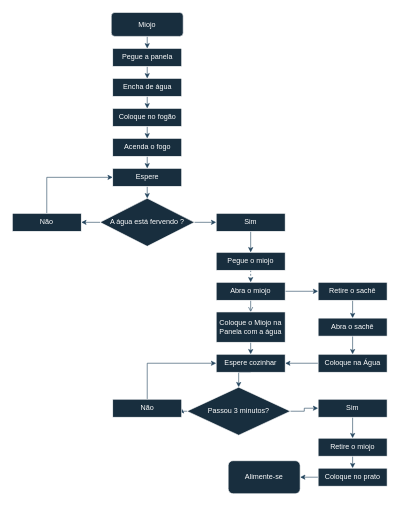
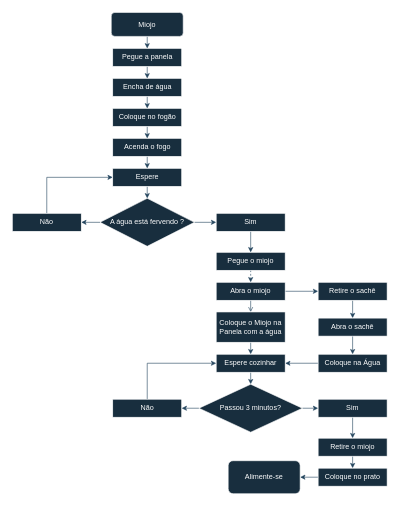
  <mxCell id="0" />
  <mxCell id="1" parent="0" />
  <mxCell id="2" style="edgeStyle=orthogonalEdgeStyle;rounded=0;orthogonalLoop=1;jettySize=auto;html=1;exitX=0.5;exitY=1;exitDx=0;exitDy=0;entryX=0.5;entryY=0;entryDx=0;entryDy=0;labelBackgroundColor=none;fontColor=default;strokeColor=#23445D;" parent="1" target="4" edge="1"><mxGeometry relative="1" as="geometry"><mxPoint x="245" y="60" as="sourcePoint" /></mxGeometry></mxCell>
  <mxCell id="3" style="edgeStyle=orthogonalEdgeStyle;rounded=0;orthogonalLoop=1;jettySize=auto;html=1;exitX=0.5;exitY=1;exitDx=0;exitDy=0;entryX=0.5;entryY=0;entryDx=0;entryDy=0;labelBackgroundColor=none;fontColor=default;strokeColor=#23445D;" parent="1" source="4" target="6" edge="1"><mxGeometry relative="1" as="geometry" /></mxCell>
  <mxCell id="4" value="Pegue a panela" style="rounded=0;whiteSpace=wrap;html=1;labelBackgroundColor=none;fillColor=#182E3E;strokeColor=#FFFFFF;fontColor=#FFFFFF;" parent="1" vertex="1"><mxGeometry x="187.5" y="80" width="115" height="30" as="geometry" /></mxCell>
  <mxCell id="5" style="edgeStyle=orthogonalEdgeStyle;rounded=0;orthogonalLoop=1;jettySize=auto;html=1;exitX=0.5;exitY=1;exitDx=0;exitDy=0;entryX=0.5;entryY=0;entryDx=0;entryDy=0;labelBackgroundColor=none;fontColor=default;strokeColor=#23445D;" parent="1" source="6" target="8" edge="1"><mxGeometry relative="1" as="geometry" /></mxCell>
  <mxCell id="6" value="Encha de água" style="rounded=0;whiteSpace=wrap;html=1;labelBackgroundColor=none;fillColor=#182E3E;strokeColor=#FFFFFF;fontColor=#FFFFFF;" parent="1" vertex="1"><mxGeometry x="187.5" y="130" width="115" height="30" as="geometry" /></mxCell>
  <mxCell id="7" style="edgeStyle=orthogonalEdgeStyle;rounded=0;orthogonalLoop=1;jettySize=auto;html=1;exitX=0.5;exitY=1;exitDx=0;exitDy=0;entryX=0.5;entryY=0;entryDx=0;entryDy=0;labelBackgroundColor=none;fontColor=default;strokeColor=#23445D;" parent="1" source="8" target="10" edge="1"><mxGeometry relative="1" as="geometry" /></mxCell>
  <mxCell id="8" value="Coloque no fogão" style="rounded=0;whiteSpace=wrap;html=1;labelBackgroundColor=none;fillColor=#182E3E;strokeColor=#FFFFFF;fontColor=#FFFFFF;" parent="1" vertex="1"><mxGeometry x="187.5" y="180" width="115" height="30" as="geometry" /></mxCell>
  <mxCell id="9" style="edgeStyle=orthogonalEdgeStyle;rounded=0;orthogonalLoop=1;jettySize=auto;html=1;exitX=0.5;exitY=1;exitDx=0;exitDy=0;entryX=0.5;entryY=0;entryDx=0;entryDy=0;labelBackgroundColor=none;fontColor=default;strokeColor=#23445D;" parent="1" source="10" target="19" edge="1"><mxGeometry relative="1" as="geometry" /></mxCell>
  <mxCell id="10" value="Acenda o fogo" style="rounded=0;whiteSpace=wrap;html=1;labelBackgroundColor=none;fillColor=#182E3E;strokeColor=#FFFFFF;fontColor=#FFFFFF;" parent="1" vertex="1"><mxGeometry x="187.5" y="230" width="115" height="30" as="geometry" /></mxCell>
  <mxCell id="11" style="edgeStyle=orthogonalEdgeStyle;rounded=0;orthogonalLoop=1;jettySize=auto;html=1;exitX=1;exitY=0.5;exitDx=0;exitDy=0;entryX=0;entryY=0.5;entryDx=0;entryDy=0;labelBackgroundColor=none;fontColor=default;strokeColor=#23445D;" parent="1" source="13" target="15" edge="1"><mxGeometry relative="1" as="geometry" /></mxCell>
  <mxCell id="12" style="edgeStyle=orthogonalEdgeStyle;rounded=0;orthogonalLoop=1;jettySize=auto;html=1;exitX=0;exitY=0.5;exitDx=0;exitDy=0;entryX=1;entryY=0.5;entryDx=0;entryDy=0;labelBackgroundColor=none;fontColor=default;strokeColor=#23445D;" parent="1" source="13" target="17" edge="1"><mxGeometry relative="1" as="geometry" /></mxCell>
  <mxCell id="13" value="A água está fervendo ?" style="rhombus;whiteSpace=wrap;html=1;labelBackgroundColor=none;fillColor=#182E3E;strokeColor=#FFFFFF;fontColor=#FFFFFF;rounded=0;" parent="1" vertex="1"><mxGeometry x="166.25" y="330" width="157.5" height="80" as="geometry" /></mxCell>
  <mxCell id="14" style="edgeStyle=orthogonalEdgeStyle;rounded=0;orthogonalLoop=1;jettySize=auto;html=1;exitX=0.5;exitY=1;exitDx=0;exitDy=0;entryX=0.5;entryY=0;entryDx=0;entryDy=0;labelBackgroundColor=none;fontColor=default;strokeColor=#23445D;" parent="1" source="15" target="21" edge="1"><mxGeometry relative="1" as="geometry" /></mxCell>
  <mxCell id="15" value="Sim" style="rounded=0;whiteSpace=wrap;html=1;labelBackgroundColor=none;fillColor=#182E3E;strokeColor=#FFFFFF;fontColor=#FFFFFF;" parent="1" vertex="1"><mxGeometry x="360" y="355" width="115" height="30" as="geometry" /></mxCell>
  <mxCell id="16" style="edgeStyle=orthogonalEdgeStyle;rounded=0;orthogonalLoop=1;jettySize=auto;html=1;exitX=0.5;exitY=0;exitDx=0;exitDy=0;entryX=0;entryY=0.5;entryDx=0;entryDy=0;labelBackgroundColor=none;fontColor=default;strokeColor=#23445D;" parent="1" source="17" target="19" edge="1"><mxGeometry relative="1" as="geometry" /></mxCell>
  <mxCell id="17" value="Não" style="rounded=0;whiteSpace=wrap;html=1;labelBackgroundColor=none;fillColor=#182E3E;strokeColor=#FFFFFF;fontColor=#FFFFFF;" parent="1" vertex="1"><mxGeometry x="20" y="355" width="115" height="30" as="geometry" /></mxCell>
  <mxCell id="18" style="edgeStyle=orthogonalEdgeStyle;rounded=0;orthogonalLoop=1;jettySize=auto;html=1;exitX=0.5;exitY=1;exitDx=0;exitDy=0;entryX=0.5;entryY=0;entryDx=0;entryDy=0;labelBackgroundColor=none;fontColor=default;strokeColor=#23445D;" parent="1" source="19" target="13" edge="1"><mxGeometry relative="1" as="geometry" /></mxCell>
  <mxCell id="19" value="Espere" style="rounded=0;whiteSpace=wrap;html=1;labelBackgroundColor=none;fillColor=#182E3E;strokeColor=#FFFFFF;fontColor=#FFFFFF;" parent="1" vertex="1"><mxGeometry x="187.5" y="280" width="115" height="30" as="geometry" /></mxCell>
  <mxCell id="20" style="edgeStyle=orthogonalEdgeStyle;rounded=0;orthogonalLoop=1;jettySize=auto;html=1;exitX=0.5;exitY=1;exitDx=0;exitDy=0;entryX=0.5;entryY=0;entryDx=0;entryDy=0;labelBackgroundColor=none;fontColor=default;strokeColor=#23445D;dashed=1;" parent="1" source="21" target="24" edge="1"><mxGeometry relative="1" as="geometry" /></mxCell>
  <mxCell id="21" value="Pegue o miojo" style="rounded=0;whiteSpace=wrap;html=1;labelBackgroundColor=none;fillColor=#182E3E;strokeColor=#FFFFFF;fontColor=#FFFFFF;" parent="1" vertex="1"><mxGeometry x="360" y="420" width="115" height="30" as="geometry" /></mxCell>
  <mxCell id="22" style="edgeStyle=orthogonalEdgeStyle;rounded=0;orthogonalLoop=1;jettySize=auto;html=1;exitX=1;exitY=0.5;exitDx=0;exitDy=0;entryX=0;entryY=0.5;entryDx=0;entryDy=0;labelBackgroundColor=none;fontColor=default;strokeColor=#23445D;" parent="1" source="24" target="26" edge="1"><mxGeometry relative="1" as="geometry" /></mxCell>
  <mxCell id="23" style="edgeStyle=orthogonalEdgeStyle;rounded=0;orthogonalLoop=1;jettySize=auto;html=1;exitX=0.5;exitY=1;exitDx=0;exitDy=0;entryX=0.5;entryY=0;entryDx=0;entryDy=0;labelBackgroundColor=none;fontColor=default;strokeColor=#23445D;endArrow=open;" parent="1" source="24" target="32" edge="1"><mxGeometry relative="1" as="geometry" /></mxCell>
  <mxCell id="24" value="Abra o miojo" style="rounded=0;whiteSpace=wrap;html=1;labelBackgroundColor=none;fillColor=#182E3E;strokeColor=#FFFFFF;fontColor=#FFFFFF;" parent="1" vertex="1"><mxGeometry x="360" y="470" width="115" height="30" as="geometry" /></mxCell>
  <mxCell id="25" style="edgeStyle=orthogonalEdgeStyle;rounded=0;orthogonalLoop=1;jettySize=auto;html=1;exitX=0.5;exitY=1;exitDx=0;exitDy=0;entryX=0.5;entryY=0;entryDx=0;entryDy=0;labelBackgroundColor=none;fontColor=default;strokeColor=#23445D;" parent="1" source="26" target="28" edge="1"><mxGeometry relative="1" as="geometry" /></mxCell>
  <mxCell id="26" value="Retire o sachê" style="rounded=0;whiteSpace=wrap;html=1;labelBackgroundColor=none;fillColor=#182E3E;strokeColor=#FFFFFF;fontColor=#FFFFFF;" parent="1" vertex="1"><mxGeometry x="530" y="470" width="115" height="30" as="geometry" /></mxCell>
  <mxCell id="27" style="edgeStyle=orthogonalEdgeStyle;rounded=0;orthogonalLoop=1;jettySize=auto;html=1;exitX=0.5;exitY=1;exitDx=0;exitDy=0;entryX=0.5;entryY=0;entryDx=0;entryDy=0;labelBackgroundColor=none;fontColor=default;strokeColor=#23445D;" parent="1" source="28" target="30" edge="1"><mxGeometry relative="1" as="geometry" /></mxCell>
  <mxCell id="28" value="Abra o sachê" style="rounded=0;whiteSpace=wrap;html=1;labelBackgroundColor=none;fillColor=#182E3E;strokeColor=#FFFFFF;fontColor=#FFFFFF;" parent="1" vertex="1"><mxGeometry x="530" y="529.75" width="115" height="30" as="geometry" /></mxCell>
  <mxCell id="29" style="edgeStyle=orthogonalEdgeStyle;rounded=0;orthogonalLoop=1;jettySize=auto;html=1;exitX=0;exitY=0.5;exitDx=0;exitDy=0;entryX=1;entryY=0.5;entryDx=0;entryDy=0;labelBackgroundColor=none;fontColor=default;strokeColor=#23445D;" parent="1" source="30" target="34" edge="1"><mxGeometry relative="1" as="geometry" /></mxCell>
  <mxCell id="30" value="Coloque na Água" style="rounded=0;whiteSpace=wrap;html=1;labelBackgroundColor=none;fillColor=#182E3E;strokeColor=#FFFFFF;fontColor=#FFFFFF;" parent="1" vertex="1"><mxGeometry x="530" y="590" width="115" height="30" as="geometry" /></mxCell>
  <mxCell id="31" style="edgeStyle=orthogonalEdgeStyle;rounded=0;orthogonalLoop=1;jettySize=auto;html=1;exitX=0.5;exitY=1;exitDx=0;exitDy=0;entryX=0.5;entryY=0;entryDx=0;entryDy=0;labelBackgroundColor=none;fontColor=default;strokeColor=#23445D;" parent="1" source="32" target="34" edge="1"><mxGeometry relative="1" as="geometry" /></mxCell>
  <mxCell id="32" value="Coloque o Miojo na Panela com a água" style="rounded=0;whiteSpace=wrap;html=1;labelBackgroundColor=none;fillColor=#182E3E;strokeColor=#FFFFFF;fontColor=#FFFFFF;" parent="1" vertex="1"><mxGeometry x="360" y="519.5" width="115" height="50.5" as="geometry" /></mxCell>
  <mxCell id="33" style="edgeStyle=orthogonalEdgeStyle;rounded=0;orthogonalLoop=1;jettySize=auto;html=1;exitX=0.5;exitY=1;exitDx=0;exitDy=0;entryX=0.5;entryY=0;entryDx=0;entryDy=0;labelBackgroundColor=none;fontColor=default;strokeColor=#23445D;" parent="1" source="34" target="37" edge="1"><mxGeometry relative="1" as="geometry" /></mxCell>
  <mxCell id="34" value="Espere cozinhar" style="rounded=0;whiteSpace=wrap;html=1;labelBackgroundColor=none;fillColor=#182E3E;strokeColor=#FFFFFF;fontColor=#FFFFFF;" parent="1" vertex="1"><mxGeometry x="360" y="590" width="115" height="30" as="geometry" /></mxCell>
  <mxCell id="35" style="edgeStyle=orthogonalEdgeStyle;rounded=0;orthogonalLoop=1;jettySize=auto;html=1;exitX=1;exitY=0.5;exitDx=0;exitDy=0;entryX=0;entryY=0.5;entryDx=0;entryDy=0;labelBackgroundColor=none;fontColor=default;strokeColor=#23445D;" parent="1" source="37" target="41" edge="1"><mxGeometry relative="1" as="geometry" /></mxCell>
  <mxCell id="36" style="edgeStyle=orthogonalEdgeStyle;rounded=0;orthogonalLoop=1;jettySize=auto;html=1;exitX=0;exitY=0.5;exitDx=0;exitDy=0;entryX=1;entryY=0.5;entryDx=0;entryDy=0;labelBackgroundColor=none;fontColor=default;strokeColor=#23445D;" parent="1" source="37" target="39" edge="1"><mxGeometry relative="1" as="geometry" /></mxCell>
- <mxCell id="37" value="Passou 3 minutos?" style="rhombus;whiteSpace=wrap;html=1;labelBackgroundColor=none;fillColor=#182E3E;strokeColor=#FFFFFF;fontColor=#FFFFFF;rounded=0;" parent="1" vertex="1"><mxGeometry x="311.25" y="645" width="172.5" height="80" as="geometry" /></mxCell>
+ <mxCell id="37" value="Passou 3 minutos?" style="rhombus;whiteSpace=wrap;html=1;labelBackgroundColor=none;fillColor=#182E3E;strokeColor=#FFFFFF;fontColor=#FFFFFF;rounded=0;" parent="1" vertex="1"><mxGeometry x="331.25" y="640" width="172.5" height="80" as="geometry" /></mxCell>
  <mxCell id="38" style="edgeStyle=orthogonalEdgeStyle;rounded=0;orthogonalLoop=1;jettySize=auto;html=1;exitX=0.5;exitY=0;exitDx=0;exitDy=0;entryX=0;entryY=0.5;entryDx=0;entryDy=0;labelBackgroundColor=none;fontColor=default;strokeColor=#23445D;" parent="1" source="39" target="34" edge="1"><mxGeometry relative="1" as="geometry" /></mxCell>
  <mxCell id="39" value="Não" style="rounded=0;whiteSpace=wrap;html=1;labelBackgroundColor=none;fillColor=#182E3E;strokeColor=#FFFFFF;fontColor=#FFFFFF;" parent="1" vertex="1"><mxGeometry x="187.5" y="665" width="115" height="30" as="geometry" /></mxCell>
  <mxCell id="40" style="edgeStyle=orthogonalEdgeStyle;rounded=0;orthogonalLoop=1;jettySize=auto;html=1;exitX=0.5;exitY=1;exitDx=0;exitDy=0;entryX=0.5;entryY=0;entryDx=0;entryDy=0;labelBackgroundColor=none;fontColor=default;strokeColor=#23445D;" parent="1" source="41" target="43" edge="1"><mxGeometry relative="1" as="geometry" /></mxCell>
  <mxCell id="41" value="Sim" style="rounded=0;whiteSpace=wrap;html=1;labelBackgroundColor=none;fillColor=#182E3E;strokeColor=#FFFFFF;fontColor=#FFFFFF;" parent="1" vertex="1"><mxGeometry x="530" y="665" width="115" height="30" as="geometry" /></mxCell>
  <mxCell id="42" style="edgeStyle=orthogonalEdgeStyle;rounded=0;orthogonalLoop=1;jettySize=auto;html=1;exitX=0.5;exitY=1;exitDx=0;exitDy=0;entryX=0.5;entryY=0;entryDx=0;entryDy=0;labelBackgroundColor=none;fontColor=default;strokeColor=#23445D;" parent="1" source="43" target="45" edge="1"><mxGeometry relative="1" as="geometry" /></mxCell>
  <mxCell id="43" value="Retire o miojo" style="rounded=0;whiteSpace=wrap;html=1;labelBackgroundColor=none;fillColor=#182E3E;strokeColor=#FFFFFF;fontColor=#FFFFFF;" parent="1" vertex="1"><mxGeometry x="530" y="730" width="115" height="30" as="geometry" /></mxCell>
  <mxCell id="44" style="edgeStyle=orthogonalEdgeStyle;rounded=0;orthogonalLoop=1;jettySize=auto;html=1;exitX=0;exitY=0.5;exitDx=0;exitDy=0;entryX=1;entryY=0.5;entryDx=0;entryDy=0;labelBackgroundColor=none;fontColor=default;strokeColor=#23445D;" parent="1" source="45" edge="1"><mxGeometry relative="1" as="geometry"><mxPoint x="500" y="795" as="targetPoint" /></mxGeometry></mxCell>
  <mxCell id="45" value="Coloque no prato" style="rounded=0;whiteSpace=wrap;html=1;labelBackgroundColor=none;fillColor=#182E3E;strokeColor=#FFFFFF;fontColor=#FFFFFF;" parent="1" vertex="1"><mxGeometry x="530" y="780" width="115" height="30" as="geometry" /></mxCell>
  <mxCell id="46" value="Miojo" style="rounded=1;whiteSpace=wrap;html=1;strokeColor=#FFFFFF;fontColor=#FFFFFF;fillColor=#182E3E;labelBackgroundColor=none;" vertex="1" parent="1"><mxGeometry x="185" y="20" width="120" height="40" as="geometry" /></mxCell>
  <mxCell id="47" value="Alimente-se" style="rounded=1;whiteSpace=wrap;html=1;strokeColor=#FFFFFF;fontColor=#FFFFFF;fillColor=#182E3E;" vertex="1" parent="1"><mxGeometry x="380" y="767.5" width="120" height="55" as="geometry" /></mxCell>
